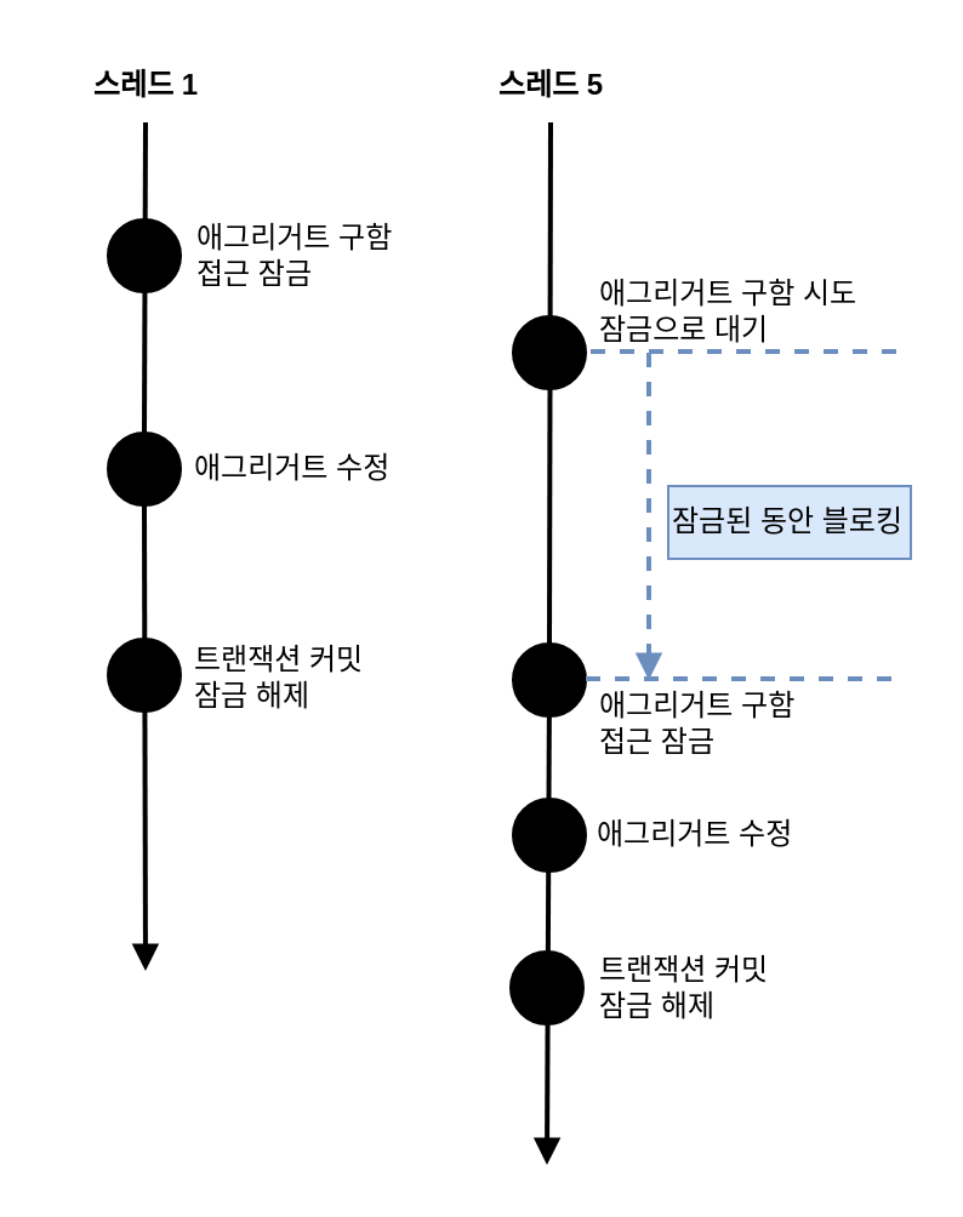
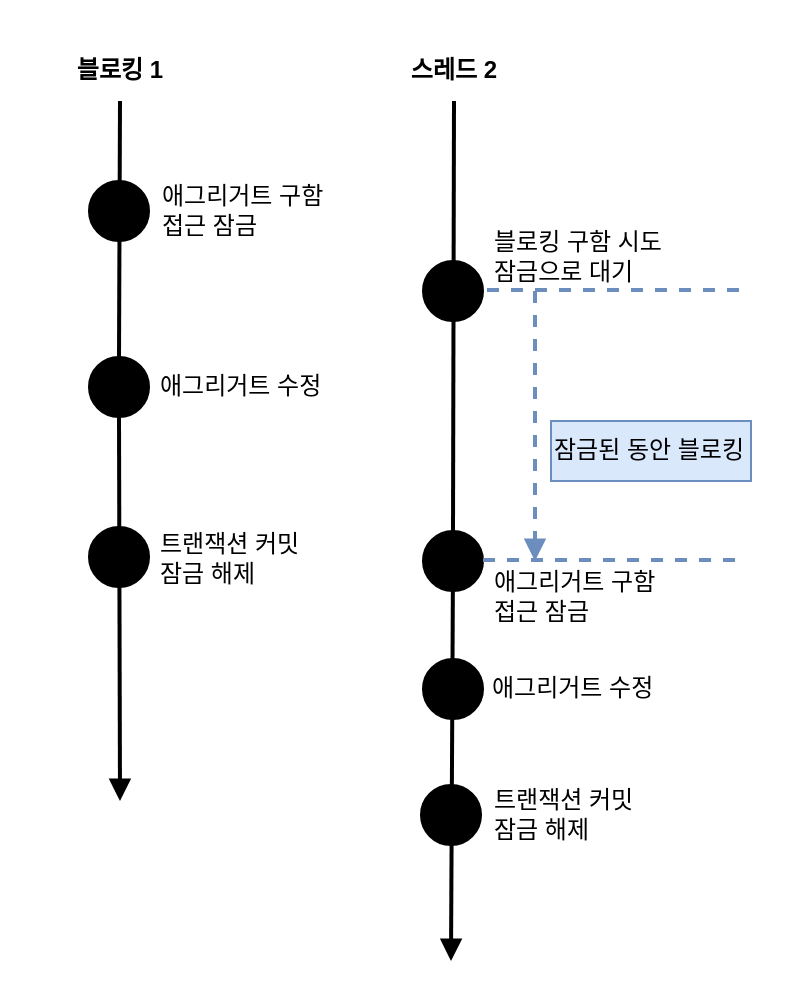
  <mxCell id="0" />
  <mxCell id="1" parent="0" />
  <mxCell id="2" value="" style="endArrow=block;html=1;rounded=0;strokeWidth=2;endFill=1;" edge="1" parent="1" source="5"><mxGeometry width="50" height="50" relative="1" as="geometry"><mxPoint x="59.5" y="50" as="sourcePoint" /><mxPoint x="59.5" y="400" as="targetPoint" /></mxGeometry></mxCell>
  <mxCell id="3" value="" style="ellipse;whiteSpace=wrap;html=1;aspect=fixed;fillStyle=auto;fillColor=#000000;" vertex="1" parent="1"><mxGeometry x="44" y="90" width="30" height="30" as="geometry" /></mxCell>
  <mxCell id="4" value="" style="endArrow=none;html=1;rounded=0;strokeWidth=2;endFill=0;" edge="1" parent="1" target="5"><mxGeometry width="50" height="50" relative="1" as="geometry"><mxPoint x="59.5" y="50" as="sourcePoint" /><mxPoint x="59.5" y="400" as="targetPoint" /></mxGeometry></mxCell>
  <mxCell id="5" value="" style="ellipse;whiteSpace=wrap;html=1;aspect=fixed;fillStyle=auto;fillColor=#000000;" vertex="1" parent="1"><mxGeometry x="44" y="178" width="30" height="30" as="geometry" /></mxCell>
  <mxCell id="6" value="" style="ellipse;whiteSpace=wrap;html=1;aspect=fixed;fillStyle=auto;fillColor=#000000;" vertex="1" parent="1"><mxGeometry x="44" y="263" width="30" height="30" as="geometry" /></mxCell>
  <mxCell id="7" value="" style="endArrow=block;html=1;rounded=0;strokeWidth=2;endFill=1;" edge="1" parent="1" source="10"><mxGeometry width="50" height="50" relative="1" as="geometry"><mxPoint x="226.5" y="50" as="sourcePoint" /><mxPoint x="225" y="480" as="targetPoint" /></mxGeometry></mxCell>
  <mxCell id="8" value="" style="ellipse;whiteSpace=wrap;html=1;aspect=fixed;fillStyle=auto;fillColor=#000000;" vertex="1" parent="1"><mxGeometry x="211" y="130" width="30" height="30" as="geometry" /></mxCell>
  <mxCell id="9" value="" style="endArrow=none;html=1;rounded=0;strokeWidth=2;endFill=0;" edge="1" parent="1" target="10"><mxGeometry width="50" height="50" relative="1" as="geometry"><mxPoint x="226.5" y="50" as="sourcePoint" /><mxPoint x="226.5" y="400" as="targetPoint" /></mxGeometry></mxCell>
  <mxCell id="10" value="" style="ellipse;whiteSpace=wrap;html=1;aspect=fixed;fillStyle=auto;fillColor=#000000;" vertex="1" parent="1"><mxGeometry x="211" y="265" width="30" height="30" as="geometry" /></mxCell>
  <mxCell id="11" value="" style="ellipse;whiteSpace=wrap;html=1;aspect=fixed;fillStyle=auto;fillColor=#000000;" vertex="1" parent="1"><mxGeometry x="211" y="329" width="30" height="30" as="geometry" /></mxCell>
  <mxCell id="12" value="애그리거트 구함&lt;div&gt;접근 잠금&lt;/div&gt;" style="text;html=1;align=left;verticalAlign=middle;whiteSpace=wrap;rounded=0;" vertex="1" parent="1"><mxGeometry x="79" y="87" width="130" height="35" as="geometry" /></mxCell>
- <mxCell id="13" value="애그리거트 구함 시도&lt;div&gt;잠금으로 대기&lt;/div&gt;" style="text;html=1;align=left;verticalAlign=middle;whiteSpace=wrap;rounded=0;" vertex="1" parent="1"><mxGeometry x="245" y="110" width="130" height="35" as="geometry" /></mxCell>
+ <mxCell id="13" value="블로킹 구함 시도&lt;div&gt;잠금으로 대기&lt;/div&gt;" style="text;html=1;align=left;verticalAlign=middle;whiteSpace=wrap;rounded=0;" vertex="1" parent="1"><mxGeometry x="245" y="110" width="130" height="35" as="geometry" /></mxCell>
  <mxCell id="14" value="애그리거트 수정" style="text;html=1;align=left;verticalAlign=middle;whiteSpace=wrap;rounded=0;" vertex="1" parent="1"><mxGeometry x="78" y="183" width="130" height="20" as="geometry" /></mxCell>
  <mxCell id="15" value="트랜잭션 커밋&lt;div&gt;잠금 해제&lt;/div&gt;" style="text;html=1;align=left;verticalAlign=middle;whiteSpace=wrap;rounded=0;" vertex="1" parent="1"><mxGeometry x="78" y="261" width="130" height="35" as="geometry" /></mxCell>
  <mxCell id="16" value="애그리거트 구함&lt;div&gt;접근 잠금&lt;/div&gt;" style="text;html=1;align=left;verticalAlign=middle;whiteSpace=wrap;rounded=0;" vertex="1" parent="1"><mxGeometry x="245" y="283" width="130" height="30" as="geometry" /></mxCell>
  <mxCell id="17" value="애그리거트 수정" style="text;html=1;align=left;verticalAlign=middle;whiteSpace=wrap;rounded=0;" vertex="1" parent="1"><mxGeometry x="244" y="334" width="130" height="20" as="geometry" /></mxCell>
- <mxCell id="18" value="스레드 1" style="text;html=1;align=center;verticalAlign=middle;whiteSpace=wrap;rounded=0;fontStyle=1" vertex="1" parent="1"><mxGeometry x="20" y="20" width="80" height="30" as="geometry" /></mxCell>
- <mxCell id="19" value="스레드 5" style="text;html=1;align=center;verticalAlign=middle;whiteSpace=wrap;rounded=0;fontStyle=1" vertex="1" parent="1"><mxGeometry x="187" y="20" width="80" height="30" as="geometry" /></mxCell>
+ <mxCell id="18" value="블로킹 1" style="text;html=1;align=center;verticalAlign=middle;whiteSpace=wrap;rounded=0;fontStyle=1" vertex="1" parent="1"><mxGeometry x="20" y="20" width="80" height="30" as="geometry" /></mxCell>
+ <mxCell id="19" value="스레드 2" style="text;html=1;align=center;verticalAlign=middle;whiteSpace=wrap;rounded=0;fontStyle=1" vertex="1" parent="1"><mxGeometry x="187" y="20" width="80" height="30" as="geometry" /></mxCell>
  <mxCell id="20" value="" style="endArrow=none;dashed=1;html=1;rounded=0;fillColor=#dae8fc;strokeColor=#6c8ebf;strokeWidth=2;" edge="1" parent="1"><mxGeometry width="50" height="50" relative="1" as="geometry"><mxPoint x="243" y="144.5" as="sourcePoint" /><mxPoint x="373" y="144.5" as="targetPoint" /></mxGeometry></mxCell>
  <mxCell id="21" value="" style="endArrow=none;dashed=1;html=1;rounded=0;fillColor=#dae8fc;strokeColor=#6c8ebf;strokeWidth=2;" edge="1" parent="1"><mxGeometry width="50" height="50" relative="1" as="geometry"><mxPoint x="241" y="279.5" as="sourcePoint" /><mxPoint x="371" y="279.5" as="targetPoint" /></mxGeometry></mxCell>
- <mxCell id="22" value="잠금된 동안 블로킹" style="text;html=1;align=left;verticalAlign=middle;whiteSpace=wrap;rounded=0;fillColor=#dae8fc;strokeColor=#6c8ebf;" vertex="1" parent="1"><mxGeometry x="275" y="200" width="100" height="30" as="geometry" /></mxCell>
+ <mxCell id="22" value="잠금된 동안 블로킹" style="text;html=1;align=left;verticalAlign=middle;whiteSpace=wrap;rounded=0;fillColor=#dae8fc;strokeColor=#6c8ebf;" vertex="1" parent="1"><mxGeometry x="275" y="210" width="100" height="30" as="geometry" /></mxCell>
  <mxCell id="23" value="" style="endArrow=block;html=1;rounded=0;dashed=1;endFill=1;fillColor=#dae8fc;strokeColor=#6c8ebf;strokeWidth=2;" edge="1" parent="1"><mxGeometry width="50" height="50" relative="1" as="geometry"><mxPoint x="267" y="145" as="sourcePoint" /><mxPoint x="267" y="280" as="targetPoint" /></mxGeometry></mxCell>
  <mxCell id="24" value="" style="ellipse;whiteSpace=wrap;html=1;aspect=fixed;fillStyle=auto;fillColor=#000000;" vertex="1" parent="1"><mxGeometry x="210" y="392" width="30" height="30" as="geometry" /></mxCell>
  <mxCell id="25" value="트랜잭션 커밋&lt;div&gt;잠금 해제&lt;/div&gt;" style="text;html=1;align=left;verticalAlign=middle;whiteSpace=wrap;rounded=0;" vertex="1" parent="1"><mxGeometry x="245" y="390" width="130" height="33" as="geometry" /></mxCell>
